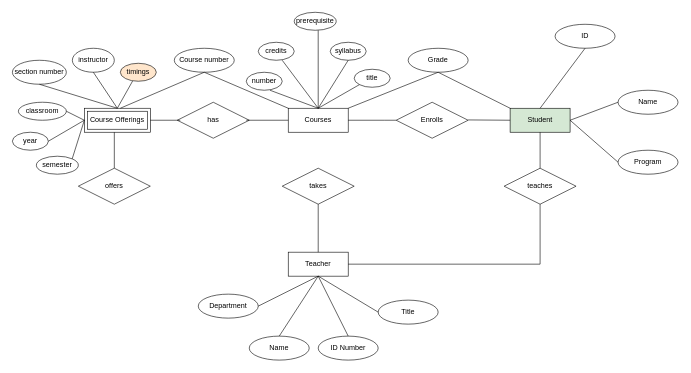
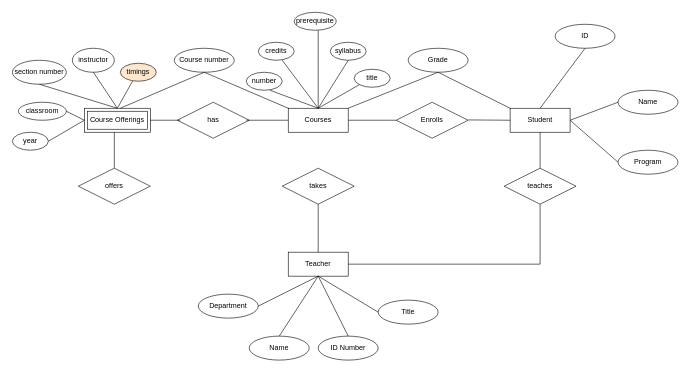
  <mxCell id="0" />
  <mxCell id="1" parent="0" />
  <mxCell id="2" value="Courses" style="whiteSpace=wrap;html=1;align=center;" vertex="1" parent="1"><mxGeometry x="480" y="180" width="100" height="40" as="geometry" /></mxCell>
  <mxCell id="3" value="Course Offerings" style="shape=ext;margin=3;double=1;whiteSpace=wrap;html=1;align=center;" vertex="1" parent="1"><mxGeometry x="140" y="180" width="110" height="40" as="geometry" /></mxCell>
  <mxCell id="4" value="Enrolls" style="shape=rhombus;perimeter=rhombusPerimeter;whiteSpace=wrap;html=1;align=center;" vertex="1" parent="1"><mxGeometry x="660" y="170" width="120" height="60" as="geometry" /></mxCell>
- <mxCell id="5" value="Student" style="whiteSpace=wrap;html=1;align=center;fillColor=#d5e8d4;" vertex="1" parent="1"><mxGeometry x="850" y="180" width="100" height="40" as="geometry" /></mxCell>
+ <mxCell id="5" value="Student" style="whiteSpace=wrap;html=1;align=center;" vertex="1" parent="1"><mxGeometry x="850" y="180" width="100" height="40" as="geometry" /></mxCell>
  <mxCell id="6" value="takes" style="shape=rhombus;perimeter=rhombusPerimeter;whiteSpace=wrap;html=1;align=center;" vertex="1" parent="1"><mxGeometry x="470" y="280" width="120" height="60" as="geometry" /></mxCell>
  <mxCell id="7" value="" style="endArrow=none;html=1;rounded=0;entryX=0;entryY=0.5;entryDx=0;entryDy=0;exitX=1;exitY=0.5;exitDx=0;exitDy=0;" edge="1" parent="1" source="2" target="4"><mxGeometry relative="1" as="geometry"><mxPoint x="530" y="220" as="sourcePoint" /><mxPoint x="690" y="220" as="targetPoint" /><Array as="points"><mxPoint x="640" y="200" /></Array></mxGeometry></mxCell>
  <mxCell id="8" value="Teacher" style="whiteSpace=wrap;html=1;align=center;" vertex="1" parent="1"><mxGeometry x="480" y="420" width="100" height="40" as="geometry" /></mxCell>
  <mxCell id="9" value="" style="endArrow=none;html=1;rounded=0;" edge="1" parent="1"><mxGeometry relative="1" as="geometry"><mxPoint x="780" y="199.5" as="sourcePoint" /><mxPoint x="850" y="200" as="targetPoint" /></mxGeometry></mxCell>
  <mxCell id="10" value="" style="endArrow=none;html=1;rounded=0;entryX=0.5;entryY=0;entryDx=0;entryDy=0;" edge="1" parent="1" target="8"><mxGeometry relative="1" as="geometry"><mxPoint x="530" y="340" as="sourcePoint" /><mxPoint x="690" y="340" as="targetPoint" /></mxGeometry></mxCell>
  <mxCell id="11" value="offers" style="shape=rhombus;perimeter=rhombusPerimeter;whiteSpace=wrap;html=1;align=center;" vertex="1" parent="1"><mxGeometry x="130" y="280" width="120" height="60" as="geometry" /></mxCell>
  <mxCell id="12" value="" style="endArrow=none;html=1;rounded=0;entryX=0.5;entryY=0;entryDx=0;entryDy=0;" edge="1" parent="1" target="11"><mxGeometry relative="1" as="geometry"><mxPoint x="190" y="220" as="sourcePoint" /><mxPoint x="350" y="220" as="targetPoint" /></mxGeometry></mxCell>
  <mxCell id="13" value="has" style="shape=rhombus;perimeter=rhombusPerimeter;whiteSpace=wrap;html=1;align=center;" vertex="1" parent="1"><mxGeometry x="295" y="170" width="120" height="60" as="geometry" /></mxCell>
  <mxCell id="14" value="" style="endArrow=none;html=1;rounded=0;" edge="1" parent="1"><mxGeometry relative="1" as="geometry"><mxPoint x="410" y="200" as="sourcePoint" /><mxPoint x="480" y="200" as="targetPoint" /></mxGeometry></mxCell>
  <mxCell id="15" value="" style="endArrow=none;html=1;rounded=0;" edge="1" parent="1"><mxGeometry relative="1" as="geometry"><mxPoint x="250" y="200" as="sourcePoint" /><mxPoint x="300" y="200" as="targetPoint" /></mxGeometry></mxCell>
  <mxCell id="16" value="teaches" style="shape=rhombus;perimeter=rhombusPerimeter;whiteSpace=wrap;html=1;align=center;" vertex="1" parent="1"><mxGeometry x="840" y="280" width="120" height="60" as="geometry" /></mxCell>
  <mxCell id="17" value="" style="endArrow=none;html=1;rounded=0;entryX=0.5;entryY=0;entryDx=0;entryDy=0;exitX=0.5;exitY=1;exitDx=0;exitDy=0;" edge="1" parent="1" source="5" target="16"><mxGeometry relative="1" as="geometry"><mxPoint x="920" y="220" as="sourcePoint" /><mxPoint x="1080" y="220" as="targetPoint" /></mxGeometry></mxCell>
  <mxCell id="18" value="" style="endArrow=none;html=1;rounded=0;entryX=1;entryY=0.5;entryDx=0;entryDy=0;exitX=0.5;exitY=1;exitDx=0;exitDy=0;" edge="1" parent="1" source="16" target="8"><mxGeometry relative="1" as="geometry"><mxPoint x="920" y="340" as="sourcePoint" /><mxPoint x="1080" y="340" as="targetPoint" /><Array as="points"><mxPoint x="900" y="440" /></Array></mxGeometry></mxCell>
  <mxCell id="19" value="Grade" style="ellipse;whiteSpace=wrap;html=1;align=center;" vertex="1" parent="1"><mxGeometry x="680" y="80" width="100" height="40" as="geometry" /></mxCell>
  <mxCell id="20" value="" style="endArrow=none;html=1;rounded=0;entryX=0.5;entryY=1;entryDx=0;entryDy=0;" edge="1" parent="1" target="19"><mxGeometry relative="1" as="geometry"><mxPoint x="580" y="180" as="sourcePoint" /><mxPoint x="740" y="180" as="targetPoint" /></mxGeometry></mxCell>
  <mxCell id="21" value="" style="endArrow=none;html=1;rounded=0;entryX=0;entryY=0;entryDx=0;entryDy=0;exitX=0.5;exitY=1;exitDx=0;exitDy=0;" edge="1" parent="1" source="19" target="5"><mxGeometry relative="1" as="geometry"><mxPoint x="720" y="120" as="sourcePoint" /><mxPoint x="880" y="120" as="targetPoint" /></mxGeometry></mxCell>
  <mxCell id="22" value="number" style="ellipse;whiteSpace=wrap;html=1;align=center;" vertex="1" parent="1"><mxGeometry x="410" y="120" width="60" height="30" as="geometry" /></mxCell>
  <mxCell id="23" value="title" style="ellipse;whiteSpace=wrap;html=1;align=center;" vertex="1" parent="1"><mxGeometry x="590" y="115" width="60" height="30" as="geometry" /></mxCell>
  <mxCell id="24" value="credits" style="ellipse;whiteSpace=wrap;html=1;align=center;" vertex="1" parent="1"><mxGeometry x="430" y="70" width="60" height="30" as="geometry" /></mxCell>
  <mxCell id="25" value="syllabus" style="ellipse;whiteSpace=wrap;html=1;align=center;" vertex="1" parent="1"><mxGeometry x="550" y="70" width="60" height="30" as="geometry" /></mxCell>
  <mxCell id="26" value="prerequisite" style="ellipse;whiteSpace=wrap;html=1;align=center;" vertex="1" parent="1"><mxGeometry x="490" y="20" width="70" height="30" as="geometry" /></mxCell>
  <mxCell id="27" value="" style="endArrow=none;html=1;rounded=0;entryX=0.5;entryY=0;entryDx=0;entryDy=0;exitX=0.571;exitY=1;exitDx=0;exitDy=0;exitPerimeter=0;" edge="1" parent="1" source="26" target="2"><mxGeometry relative="1" as="geometry"><mxPoint x="520" y="50" as="sourcePoint" /><mxPoint x="680" y="50" as="targetPoint" /></mxGeometry></mxCell>
  <mxCell id="28" value="" style="endArrow=none;html=1;rounded=0;entryX=0.5;entryY=0;entryDx=0;entryDy=0;" edge="1" parent="1" target="2"><mxGeometry relative="1" as="geometry"><mxPoint x="470" y="100" as="sourcePoint" /><mxPoint x="690" y="210" as="targetPoint" /></mxGeometry></mxCell>
  <mxCell id="29" value="" style="endArrow=none;html=1;rounded=0;exitX=0.661;exitY=1;exitDx=0;exitDy=0;exitPerimeter=0;entryX=0.5;entryY=0;entryDx=0;entryDy=0;" edge="1" parent="1" source="22" target="2"><mxGeometry relative="1" as="geometry"><mxPoint x="530" y="210" as="sourcePoint" /><mxPoint x="690" y="210" as="targetPoint" /></mxGeometry></mxCell>
  <mxCell id="30" value="" style="endArrow=none;html=1;rounded=0;exitX=0.5;exitY=0;exitDx=0;exitDy=0;entryX=0.5;entryY=1;entryDx=0;entryDy=0;" edge="1" parent="1" source="2" target="25"><mxGeometry relative="1" as="geometry"><mxPoint x="530" y="210" as="sourcePoint" /><mxPoint x="690" y="210" as="targetPoint" /></mxGeometry></mxCell>
  <mxCell id="31" value="" style="endArrow=none;html=1;rounded=0;exitX=0.5;exitY=0;exitDx=0;exitDy=0;entryX=0;entryY=1;entryDx=0;entryDy=0;" edge="1" parent="1" source="2" target="23"><mxGeometry relative="1" as="geometry"><mxPoint x="530" y="210" as="sourcePoint" /><mxPoint x="690" y="210" as="targetPoint" /></mxGeometry></mxCell>
  <mxCell id="32" value="year" style="ellipse;whiteSpace=wrap;html=1;align=center;" vertex="1" parent="1"><mxGeometry x="20" y="220" width="60" height="30" as="geometry" /></mxCell>
- <mxCell id="33" value="semester" style="ellipse;whiteSpace=wrap;html=1;align=center;" vertex="1" parent="1"><mxGeometry x="60" y="260" width="70" height="30" as="geometry" /></mxCell>
  <mxCell id="34" value="section number" style="ellipse;whiteSpace=wrap;html=1;align=center;" vertex="1" parent="1"><mxGeometry x="20" y="100" width="90" height="40" as="geometry" /></mxCell>
  <mxCell id="35" value="instructor" style="ellipse;whiteSpace=wrap;html=1;align=center;" vertex="1" parent="1"><mxGeometry x="120" y="80" width="70" height="40" as="geometry" /></mxCell>
  <mxCell id="36" value="timings" style="ellipse;whiteSpace=wrap;html=1;align=center;fillColor=#ffe6cc;" vertex="1" parent="1"><mxGeometry x="200" y="105" width="60" height="30" as="geometry" /></mxCell>
  <mxCell id="37" value="classroom" style="ellipse;whiteSpace=wrap;html=1;align=center;" vertex="1" parent="1"><mxGeometry x="30" y="170" width="80" height="30" as="geometry" /></mxCell>
  <mxCell id="38" value="" style="endArrow=none;html=1;rounded=0;exitX=0.5;exitY=0;exitDx=0;exitDy=0;entryX=0.341;entryY=0.99;entryDx=0;entryDy=0;entryPerimeter=0;" edge="1" parent="1" source="3" target="36"><mxGeometry relative="1" as="geometry"><mxPoint x="260" y="210" as="sourcePoint" /><mxPoint x="420" y="210" as="targetPoint" /></mxGeometry></mxCell>
  <mxCell id="39" value="" style="endArrow=none;html=1;rounded=0;exitX=0.5;exitY=0;exitDx=0;exitDy=0;entryX=0.5;entryY=1;entryDx=0;entryDy=0;" edge="1" parent="1" source="3" target="35"><mxGeometry relative="1" as="geometry"><mxPoint x="260" y="210" as="sourcePoint" /><mxPoint x="420" y="210" as="targetPoint" /></mxGeometry></mxCell>
  <mxCell id="40" value="" style="endArrow=none;html=1;rounded=0;exitX=0.5;exitY=0;exitDx=0;exitDy=0;entryX=0.5;entryY=1;entryDx=0;entryDy=0;" edge="1" parent="1" source="3" target="34"><mxGeometry relative="1" as="geometry"><mxPoint x="260" y="210" as="sourcePoint" /><mxPoint x="420" y="210" as="targetPoint" /></mxGeometry></mxCell>
  <mxCell id="41" value="" style="endArrow=none;html=1;rounded=0;exitX=0;exitY=0.5;exitDx=0;exitDy=0;entryX=1;entryY=0.5;entryDx=0;entryDy=0;" edge="1" parent="1" source="3" target="37"><mxGeometry relative="1" as="geometry"><mxPoint x="260" y="210" as="sourcePoint" /><mxPoint x="420" y="210" as="targetPoint" /></mxGeometry></mxCell>
  <mxCell id="42" value="" style="endArrow=none;html=1;rounded=0;exitX=0;exitY=0.5;exitDx=0;exitDy=0;entryX=1;entryY=0.5;entryDx=0;entryDy=0;" edge="1" parent="1" source="3" target="32"><mxGeometry relative="1" as="geometry"><mxPoint x="260" y="210" as="sourcePoint" /><mxPoint x="420" y="210" as="targetPoint" /></mxGeometry></mxCell>
- <mxCell id="43" value="" style="endArrow=none;html=1;rounded=0;exitX=0;exitY=0.5;exitDx=0;exitDy=0;entryX=1;entryY=0;entryDx=0;entryDy=0;" edge="1" parent="1" source="3" target="33"><mxGeometry relative="1" as="geometry"><mxPoint x="260" y="210" as="sourcePoint" /><mxPoint x="420" y="210" as="targetPoint" /></mxGeometry></mxCell>
  <mxCell id="44" value="Course number" style="ellipse;whiteSpace=wrap;html=1;align=center;" vertex="1" parent="1"><mxGeometry x="290" y="80" width="100" height="40" as="geometry" /></mxCell>
  <mxCell id="45" value="" style="endArrow=none;html=1;rounded=0;entryX=0.5;entryY=1;entryDx=0;entryDy=0;" edge="1" parent="1" target="44"><mxGeometry relative="1" as="geometry"><mxPoint x="200" y="180" as="sourcePoint" /><mxPoint x="440" y="170" as="targetPoint" /></mxGeometry></mxCell>
  <mxCell id="46" value="" style="endArrow=none;html=1;rounded=0;entryX=0;entryY=0;entryDx=0;entryDy=0;" edge="1" parent="1" target="2"><mxGeometry relative="1" as="geometry"><mxPoint x="340" y="120" as="sourcePoint" /><mxPoint x="440" y="170" as="targetPoint" /></mxGeometry></mxCell>
  <mxCell id="47" value="ID" style="ellipse;whiteSpace=wrap;html=1;align=center;" vertex="1" parent="1"><mxGeometry x="925" y="40" width="100" height="40" as="geometry" /></mxCell>
  <mxCell id="48" value="Name" style="ellipse;whiteSpace=wrap;html=1;align=center;" vertex="1" parent="1"><mxGeometry x="1030" y="150" width="100" height="40" as="geometry" /></mxCell>
  <mxCell id="49" value="Program" style="ellipse;whiteSpace=wrap;html=1;align=center;" vertex="1" parent="1"><mxGeometry x="1030" y="250" width="100" height="40" as="geometry" /></mxCell>
  <mxCell id="50" value="" style="endArrow=none;html=1;rounded=0;entryX=0.5;entryY=1;entryDx=0;entryDy=0;exitX=0.5;exitY=0;exitDx=0;exitDy=0;" edge="1" parent="1" source="5" target="47"><mxGeometry relative="1" as="geometry"><mxPoint x="910" y="170" as="sourcePoint" /><mxPoint x="1070" y="170" as="targetPoint" /></mxGeometry></mxCell>
  <mxCell id="51" value="" style="endArrow=none;html=1;rounded=0;exitX=1;exitY=0.5;exitDx=0;exitDy=0;" edge="1" parent="1" source="5"><mxGeometry relative="1" as="geometry"><mxPoint x="910" y="170" as="sourcePoint" /><mxPoint x="1030" y="170" as="targetPoint" /></mxGeometry></mxCell>
  <mxCell id="52" value="" style="endArrow=none;html=1;rounded=0;entryX=0;entryY=0.5;entryDx=0;entryDy=0;" edge="1" parent="1" target="49"><mxGeometry relative="1" as="geometry"><mxPoint x="950" y="200" as="sourcePoint" /><mxPoint x="1070" y="170" as="targetPoint" /></mxGeometry></mxCell>
  <mxCell id="53" value="ID Number" style="ellipse;whiteSpace=wrap;html=1;align=center;" vertex="1" parent="1"><mxGeometry x="530" y="560" width="100" height="40" as="geometry" /></mxCell>
  <mxCell id="54" value="Name" style="ellipse;whiteSpace=wrap;html=1;align=center;" vertex="1" parent="1"><mxGeometry x="415" y="560" width="100" height="40" as="geometry" /></mxCell>
  <mxCell id="55" value="Department" style="ellipse;whiteSpace=wrap;html=1;align=center;" vertex="1" parent="1"><mxGeometry x="330" y="490" width="100" height="40" as="geometry" /></mxCell>
  <mxCell id="56" value="Title" style="ellipse;whiteSpace=wrap;html=1;align=center;" vertex="1" parent="1"><mxGeometry x="630" y="500" width="100" height="40" as="geometry" /></mxCell>
  <mxCell id="57" value="" style="endArrow=none;html=1;rounded=0;exitX=1;exitY=0.5;exitDx=0;exitDy=0;entryX=0.5;entryY=1;entryDx=0;entryDy=0;" edge="1" parent="1" source="55" target="8"><mxGeometry relative="1" as="geometry"><mxPoint x="430" y="490" as="sourcePoint" /><mxPoint x="590" y="490" as="targetPoint" /></mxGeometry></mxCell>
  <mxCell id="58" value="" style="endArrow=none;html=1;rounded=0;exitX=0.5;exitY=0;exitDx=0;exitDy=0;" edge="1" parent="1" source="54"><mxGeometry relative="1" as="geometry"><mxPoint x="430" y="490" as="sourcePoint" /><mxPoint x="530" y="460" as="targetPoint" /></mxGeometry></mxCell>
  <mxCell id="59" value="" style="endArrow=none;html=1;rounded=0;exitX=0.5;exitY=0;exitDx=0;exitDy=0;" edge="1" parent="1" source="53"><mxGeometry relative="1" as="geometry"><mxPoint x="430" y="490" as="sourcePoint" /><mxPoint x="530" y="460" as="targetPoint" /></mxGeometry></mxCell>
  <mxCell id="60" value="" style="endArrow=none;html=1;rounded=0;entryX=0;entryY=0.5;entryDx=0;entryDy=0;" edge="1" parent="1" target="56"><mxGeometry relative="1" as="geometry"><mxPoint x="530" y="460" as="sourcePoint" /><mxPoint x="590" y="490" as="targetPoint" /></mxGeometry></mxCell>
